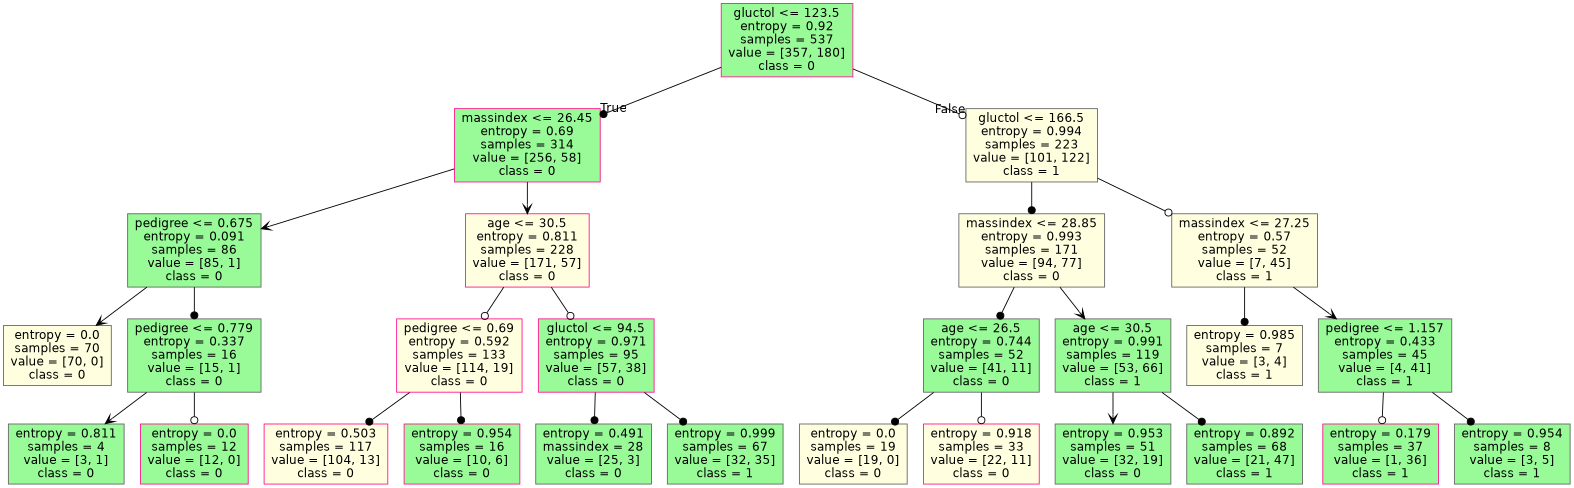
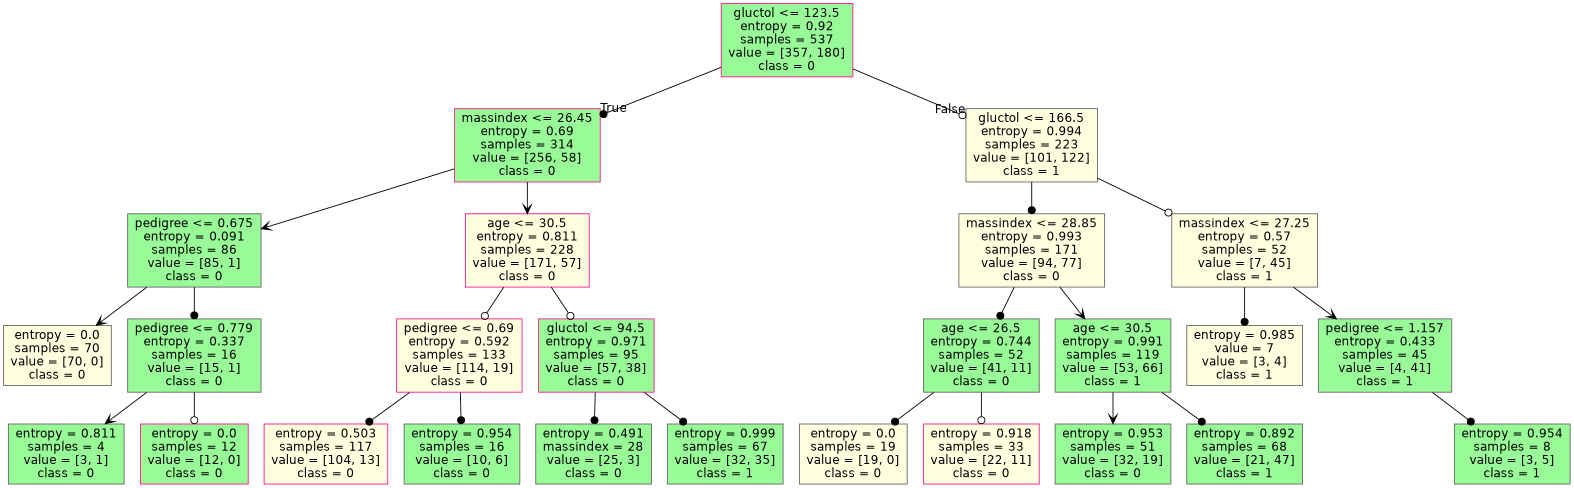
  digraph {
    node [color=gray40 fillcolor=palegreen fontname=helvetica shape=box style=filled]
    edge [arrowhead=dot fontname=helvetica]
    n1 [color=deeppink label="gluctol <= 123.5\nentropy = 0.92\nsamples = 537\nvalue = [357, 180]\nclass = 0"]
    n2 [color=deeppink label="massindex <= 26.45\nentropy = 0.69\nsamples = 314\nvalue = [256, 58]\nclass = 0"]
    n3 [fillcolor=lightyellow label="gluctol <= 166.5\nentropy = 0.994\nsamples = 223\nvalue = [101, 122]\nclass = 1"]
    n4 [label="pedigree <= 0.675\nentropy = 0.091\nsamples = 86\nvalue = [85, 1]\nclass = 0"]
    n5 [color=deeppink fillcolor=lightyellow label="age <= 30.5\nentropy = 0.811\nsamples = 228\nvalue = [171, 57]\nclass = 0"]
    n6 [fillcolor=lightyellow label="massindex <= 28.85\nentropy = 0.993\nsamples = 171\nvalue = [94, 77]\nclass = 0"]
    n7 [fillcolor=lightyellow label="massindex <= 27.25\nentropy = 0.57\nsamples = 52\nvalue = [7, 45]\nclass = 1"]
    n8 [fillcolor=lightyellow label="entropy = 0.0\nsamples = 70\nvalue = [70, 0]\nclass = 0"]
    n9 [label="pedigree <= 0.779\nentropy = 0.337\nsamples = 16\nvalue = [15, 1]\nclass = 0"]
    n10 [color=deeppink fillcolor=lightyellow label="pedigree <= 0.69\nentropy = 0.592\nsamples = 133\nvalue = [114, 19]\nclass = 0"]
    n11 [color=deeppink label="gluctol <= 94.5\nentropy = 0.971\nsamples = 95\nvalue = [57, 38]\nclass = 0"]
    n12 [label="entropy = 0.811\nsamples = 4\nvalue = [3, 1]\nclass = 0"]
    n13 [color=deeppink label="entropy = 0.0\nsamples = 12\nvalue = [12, 0]\nclass = 0"]
    n14 [color=deeppink fillcolor=lightyellow label="entropy = 0.503\nsamples = 117\nvalue = [104, 13]\nclass = 0"]
-   n15 [color=deeppink label="entropy = 0.954\nsamples = 16\nvalue = [10, 6]\nclass = 0"]
+   n15 [label="entropy = 0.954\nsamples = 16\nvalue = [10, 6]\nclass = 0"]
    n16 [label="entropy = 0.491\nmassindex = 28\nvalue = [25, 3]\nclass = 0"]
    n17 [label="entropy = 0.999\nsamples = 67\nvalue = [32, 35]\nclass = 1"]
    n18 [label="age <= 26.5\nentropy = 0.744\nsamples = 52\nvalue = [41, 11]\nclass = 0"]
    n19 [label="age <= 30.5\nentropy = 0.991\nsamples = 119\nvalue = [53, 66]\nclass = 1"]
-   n20 [fillcolor=lightyellow label="entropy = 0.985\nsamples = 7\nvalue = [3, 4]\nclass = 1"]
+   n20 [fillcolor=lightyellow label="entropy = 0.985\nvalue = 7\nvalue = [3, 4]\nclass = 1"]
    n21 [label="pedigree <= 1.157\nentropy = 0.433\nsamples = 45\nvalue = [4, 41]\nclass = 1"]
    n22 [fillcolor=lightyellow label="entropy = 0.0\nsamples = 19\nvalue = [19, 0]\nclass = 0"]
    n23 [color=deeppink fillcolor=lightyellow label="entropy = 0.918\nsamples = 33\nvalue = [22, 11]\nclass = 0"]
    n24 [label="entropy = 0.953\nsamples = 51\nvalue = [32, 19]\nclass = 0"]
    n25 [label="entropy = 0.892\nsamples = 68\nvalue = [21, 47]\nclass = 1"]
-   n26 [color=deeppink label="entropy = 0.179\nsamples = 37\nvalue = [1, 36]\nclass = 1"]
    n27 [label="entropy = 0.954\nsamples = 8\nvalue = [3, 5]\nclass = 1"]
    n1 -> n2 [headlabel=True labelangle=45 labeldistance=2.5]
    n1 -> n3 [arrowhead=odot headlabel=False labelangle=-45 labeldistance=2.5]
    n2 -> n4 [arrowhead=vee]
    n2 -> n5 [arrowhead=vee]
    n3 -> n6
    n3 -> n7 [arrowhead=odot]
    n4 -> n8 [arrowhead=vee]
    n4 -> n9
    n5 -> n10 [arrowhead=odot]
    n5 -> n11 [arrowhead=odot]
    n6 -> n18
    n6 -> n19 [arrowhead=vee]
    n7 -> n20
    n7 -> n21 [arrowhead=vee]
    n9 -> n12 [arrowhead=vee]
    n9 -> n13 [arrowhead=odot]
    n10 -> n14
    n10 -> n15
    n11 -> n16
    n11 -> n17
    n18 -> n22
    n18 -> n23 [arrowhead=odot]
    n19 -> n24 [arrowhead=vee]
    n19 -> n25
-   n21 -> n26 [arrowhead=odot]
    n21 -> n27
  }
